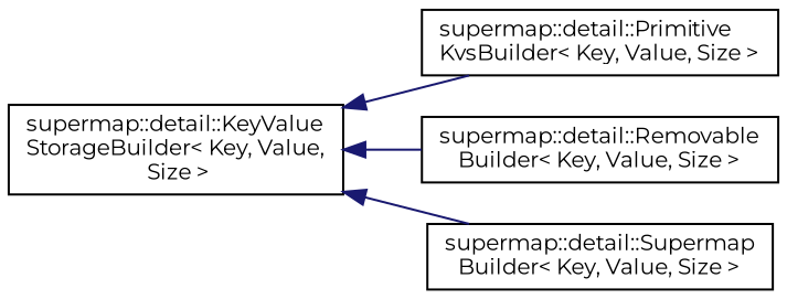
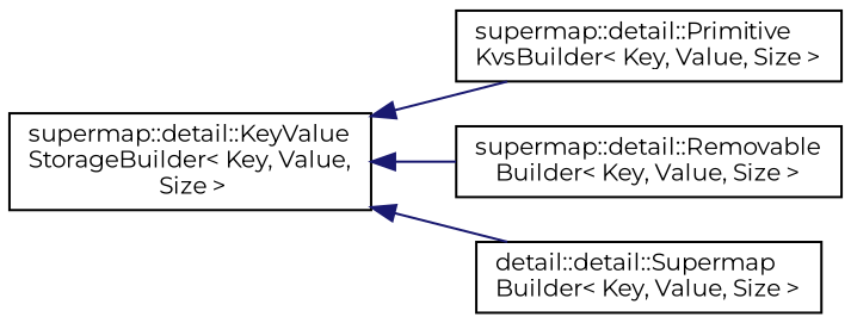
  digraph {
    rankdir=LR
    fontname=Montserrat
    node [color=black fillcolor=white fontname=Montserrat fontsize=10 shape=record style=filled]
    edge [color=midnightblue dir=back fontname=Montserrat fontsize=10 labelfontname=Helvetica labelfontsize=10 style=solid]
    n1 [height=0.2 label="supermap::detail::KeyValue\lStorageBuilder\< Key, Value,\l Size \>" width=0.4]
    n2 [height=0.2 label="supermap::detail::Primitive\lKvsBuilder\< Key, Value, Size \>" width=0.4]
    n3 [height=0.2 label="supermap::detail::Removable\lBuilder\< Key, Value, Size \>" width=0.4]
-   n4 [height=0.2 label="supermap::detail::Supermap\lBuilder\< Key, Value, Size \>" width=0.4]
+   n4 [height=0.2 label="detail::detail::Supermap\lBuilder\< Key, Value, Size \>" width=0.4]
    n1 -> n2
    n1 -> n3
    n1 -> n4
  }
